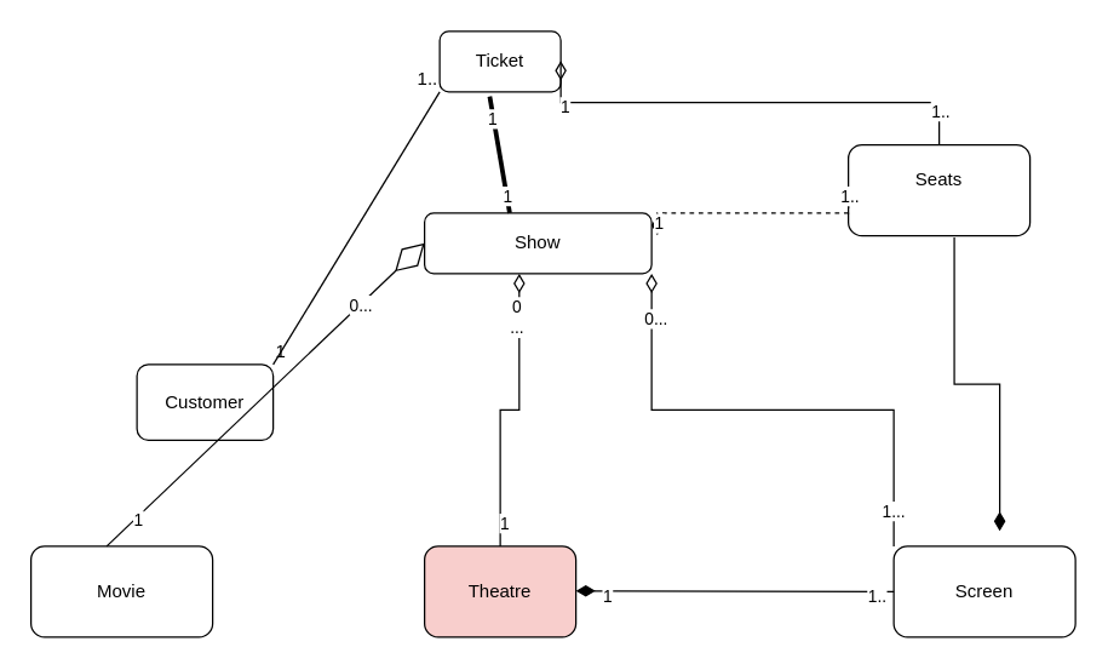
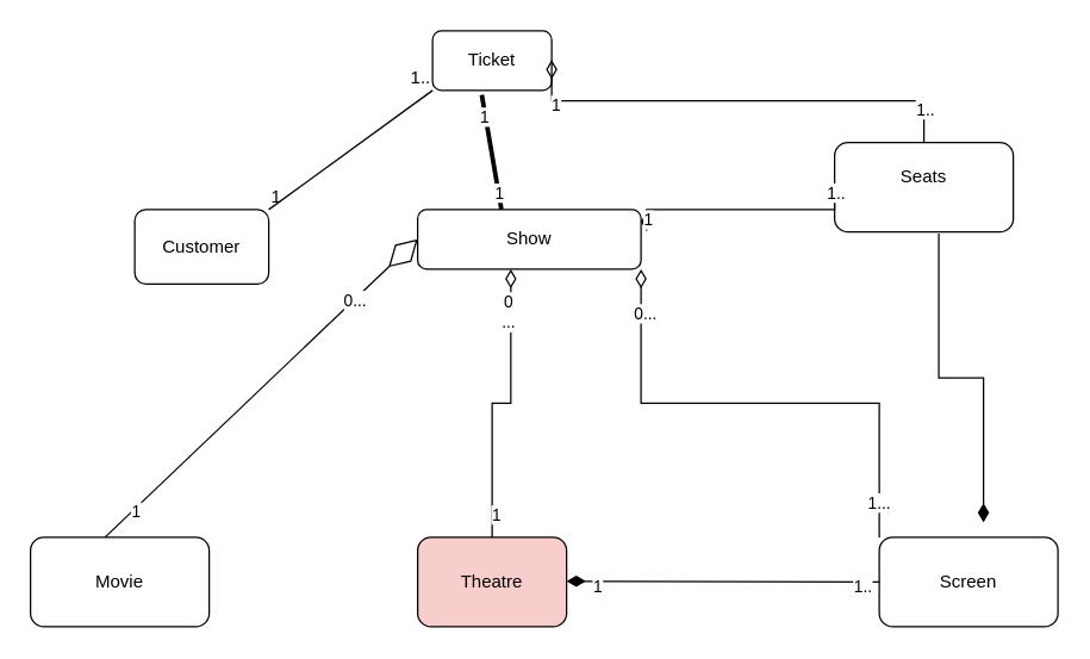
  <mxCell id="0" />
  <mxCell id="1" parent="0" />
- <mxCell id="2" value="Customer&lt;br&gt;" style="rounded=1;whiteSpace=wrap;html=1;" vertex="1" parent="1"><mxGeometry x="90" y="240" width="90" height="50" as="geometry" /></mxCell>
+ <mxCell id="2" value="Customer&lt;br&gt;" style="rounded=1;whiteSpace=wrap;html=1;" vertex="1" parent="1"><mxGeometry x="90" y="140" width="90" height="50" as="geometry" /></mxCell>
  <mxCell id="3" value="Ticket" style="rounded=1;whiteSpace=wrap;html=1;" vertex="1" parent="1"><mxGeometry x="290" y="20" width="80" height="40" as="geometry" /></mxCell>
  <mxCell id="4" value="" style="endArrow=none;html=1;rounded=0;exitX=1;exitY=0;exitDx=0;exitDy=0;entryX=0;entryY=1;entryDx=0;entryDy=0;" edge="1" parent="1" source="2" target="3"><mxGeometry relative="1" as="geometry"><mxPoint x="190" y="100" as="sourcePoint" /><mxPoint x="350" y="100" as="targetPoint" /></mxGeometry></mxCell>
  <mxCell id="5" value="1" style="resizable=0;html=1;whiteSpace=wrap;align=left;verticalAlign=bottom;" connectable="0" vertex="1" parent="4"><mxGeometry x="-1" relative="1" as="geometry" /></mxCell>
  <mxCell id="6" value="1.." style="resizable=0;html=1;whiteSpace=wrap;align=right;verticalAlign=bottom;" connectable="0" vertex="1" parent="4"><mxGeometry x="1" relative="1" as="geometry" /></mxCell>
  <mxCell id="7" value="Theatre" style="rounded=1;whiteSpace=wrap;html=1;fillColor=#f8cecc;" vertex="1" parent="1"><mxGeometry x="280" y="360" width="100" height="60" as="geometry" /></mxCell>
  <mxCell id="8" value="Screen&lt;br&gt;" style="rounded=1;whiteSpace=wrap;html=1;" vertex="1" parent="1"><mxGeometry x="590" y="360" width="120" height="60" as="geometry" /></mxCell>
  <mxCell id="9" value="" style="html=1;startArrow=diamondThin;startFill=1;edgeStyle=elbowEdgeStyle;elbow=vertical;startSize=10;endArrow=none;endFill=0;rounded=0;entryX=0;entryY=0.5;entryDx=0;entryDy=0;" edge="1" parent="1" target="8"><mxGeometry width="160" relative="1" as="geometry"><mxPoint x="380" y="389.5" as="sourcePoint" /><mxPoint x="540" y="389.5" as="targetPoint" /></mxGeometry></mxCell>
  <mxCell id="10" value="1" style="edgeLabel;html=1;align=center;verticalAlign=middle;resizable=0;points=[];" vertex="1" connectable="0" parent="9"><mxGeometry x="-0.805" y="-2" relative="1" as="geometry"><mxPoint as="offset" /></mxGeometry></mxCell>
  <mxCell id="11" value="1..&lt;br&gt;" style="edgeLabel;html=1;align=center;verticalAlign=middle;resizable=0;points=[];" vertex="1" connectable="0" parent="9"><mxGeometry x="0.895" y="-2" relative="1" as="geometry"><mxPoint as="offset" /></mxGeometry></mxCell>
  <mxCell id="12" value="Seats&lt;br&gt;&lt;br&gt;" style="rounded=1;whiteSpace=wrap;html=1;" vertex="1" parent="1"><mxGeometry x="560" y="95" width="120" height="60" as="geometry" /></mxCell>
  <mxCell id="13" value="" style="html=1;startArrow=diamondThin;startFill=1;edgeStyle=elbowEdgeStyle;elbow=vertical;startSize=10;endArrow=none;endFill=0;rounded=0;entryX=0.583;entryY=1.017;entryDx=0;entryDy=0;entryPerimeter=0;" edge="1" parent="1" target="12"><mxGeometry width="160" relative="1" as="geometry"><mxPoint x="660" y="350" as="sourcePoint" /><mxPoint x="760" y="280" as="targetPoint" /></mxGeometry></mxCell>
  <mxCell id="14" value="Show" style="rounded=1;whiteSpace=wrap;html=1;" vertex="1" parent="1"><mxGeometry x="280" y="140" width="150" height="40" as="geometry" /></mxCell>
- <mxCell id="15" value="" style="html=1;startArrow=diamondThin;startFill=1;edgeStyle=elbowEdgeStyle;elbow=vertical;startSize=10;endArrow=none;endFill=0;rounded=0;entryX=0;entryY=0.5;entryDx=0;entryDy=0;exitX=1.025;exitY=0.367;exitDx=0;exitDy=0;exitPerimeter=0;dashed=1;" edge="1" parent="1" source="14" target="12"><mxGeometry width="160" relative="1" as="geometry"><mxPoint x="410" y="160" as="sourcePoint" /><mxPoint x="570" y="160" as="targetPoint" /><Array as="points" /></mxGeometry></mxCell>
+ <mxCell id="15" value="" style="html=1;startArrow=diamondThin;startFill=1;edgeStyle=elbowEdgeStyle;elbow=vertical;startSize=10;endArrow=none;endFill=0;rounded=0;entryX=0;entryY=0.5;entryDx=0;entryDy=0;exitX=1.025;exitY=0.367;exitDx=0;exitDy=0;exitPerimeter=0;" edge="1" parent="1" source="14" target="12"><mxGeometry width="160" relative="1" as="geometry"><mxPoint x="410" y="160" as="sourcePoint" /><mxPoint x="570" y="160" as="targetPoint" /><Array as="points" /></mxGeometry></mxCell>
  <mxCell id="16" value="1" style="edgeLabel;html=1;align=center;verticalAlign=middle;resizable=0;points=[];" vertex="1" connectable="0" parent="15"><mxGeometry x="-0.9" y="-1" relative="1" as="geometry"><mxPoint as="offset" /></mxGeometry></mxCell>
  <mxCell id="17" value="1..&lt;br&gt;" style="edgeLabel;html=1;align=center;verticalAlign=middle;resizable=0;points=[];" vertex="1" connectable="0" parent="15"><mxGeometry x="0.95" relative="1" as="geometry"><mxPoint as="offset" /></mxGeometry></mxCell>
  <mxCell id="18" value="" style="html=1;startArrow=diamondThin;startFill=0;edgeStyle=elbowEdgeStyle;elbow=vertical;startSize=10;endArrow=none;endFill=0;rounded=0;entryX=0.5;entryY=0;entryDx=0;entryDy=0;exitX=0.417;exitY=1;exitDx=0;exitDy=0;exitPerimeter=0;" edge="1" parent="1" source="14" target="7"><mxGeometry width="160" relative="1" as="geometry"><mxPoint x="260" y="270" as="sourcePoint" /><mxPoint x="420" y="270" as="targetPoint" /></mxGeometry></mxCell>
  <mxCell id="19" value="1" style="edgeLabel;html=1;align=center;verticalAlign=middle;resizable=0;points=[];" vertex="1" connectable="0" parent="18"><mxGeometry x="0.838" y="2" relative="1" as="geometry"><mxPoint as="offset" /></mxGeometry></mxCell>
  <mxCell id="20" value="0&lt;br&gt;..." style="edgeLabel;html=1;align=center;verticalAlign=middle;resizable=0;points=[];" vertex="1" connectable="0" parent="18"><mxGeometry x="-0.713" y="-2" relative="1" as="geometry"><mxPoint as="offset" /></mxGeometry></mxCell>
  <mxCell id="21" value="" style="html=1;startArrow=diamondThin;startFill=0;edgeStyle=elbowEdgeStyle;elbow=vertical;startSize=10;endArrow=none;endFill=0;rounded=0;entryX=0;entryY=0;entryDx=0;entryDy=0;exitX=1;exitY=1;exitDx=0;exitDy=0;" edge="1" parent="1" source="14" target="8"><mxGeometry width="160" relative="1" as="geometry"><mxPoint x="450" y="280" as="sourcePoint" /><mxPoint x="610" y="280" as="targetPoint" /></mxGeometry></mxCell>
  <mxCell id="22" value="0..." style="edgeLabel;html=1;align=center;verticalAlign=middle;resizable=0;points=[];" vertex="1" connectable="0" parent="21"><mxGeometry x="-0.829" y="2" relative="1" as="geometry"><mxPoint as="offset" /></mxGeometry></mxCell>
  <mxCell id="23" value="1..." style="edgeLabel;html=1;align=center;verticalAlign=middle;resizable=0;points=[];" vertex="1" connectable="0" parent="21"><mxGeometry x="0.857" y="-1" relative="1" as="geometry"><mxPoint as="offset" /></mxGeometry></mxCell>
  <mxCell id="24" value="" style="endArrow=none;startArrow=none;endFill=0;startFill=0;endSize=8;html=1;verticalAlign=bottom;labelBackgroundColor=none;strokeWidth=3;rounded=0;exitX=0.413;exitY=1.075;exitDx=0;exitDy=0;exitPerimeter=0;entryX=0.375;entryY=0;entryDx=0;entryDy=0;entryPerimeter=0;" edge="1" parent="1" source="3" target="14"><mxGeometry width="160" relative="1" as="geometry"><mxPoint x="310" y="80" as="sourcePoint" /><mxPoint x="470" y="80" as="targetPoint" /></mxGeometry></mxCell>
  <mxCell id="25" value="1" style="edgeLabel;html=1;align=center;verticalAlign=middle;resizable=0;points=[];" vertex="1" connectable="0" parent="24"><mxGeometry x="-0.611" y="-1" relative="1" as="geometry"><mxPoint as="offset" /></mxGeometry></mxCell>
  <mxCell id="26" value="1" style="edgeLabel;html=1;align=center;verticalAlign=middle;resizable=0;points=[];" vertex="1" connectable="0" parent="24"><mxGeometry x="0.689" relative="1" as="geometry"><mxPoint as="offset" /></mxGeometry></mxCell>
  <mxCell id="27" value="" style="html=1;startArrow=diamondThin;startFill=0;edgeStyle=elbowEdgeStyle;elbow=vertical;startSize=10;endArrow=none;endFill=0;rounded=0;entryX=0.5;entryY=0;entryDx=0;entryDy=0;" edge="1" parent="1" target="12"><mxGeometry width="160" relative="1" as="geometry"><mxPoint x="370" y="39.5" as="sourcePoint" /><mxPoint x="530" y="39.5" as="targetPoint" /></mxGeometry></mxCell>
  <mxCell id="28" value="1" style="edgeLabel;html=1;align=center;verticalAlign=middle;resizable=0;points=[];" vertex="1" connectable="0" parent="27"><mxGeometry x="-0.806" y="-1" relative="1" as="geometry"><mxPoint y="1" as="offset" /></mxGeometry></mxCell>
  <mxCell id="29" value="1.." style="edgeLabel;html=1;align=center;verticalAlign=middle;resizable=0;points=[];" vertex="1" connectable="0" parent="27"><mxGeometry x="0.851" relative="1" as="geometry"><mxPoint as="offset" /></mxGeometry></mxCell>
  <mxCell id="30" value="Movie" style="rounded=1;whiteSpace=wrap;html=1;" vertex="1" parent="1"><mxGeometry x="20" y="360" width="120" height="60" as="geometry" /></mxCell>
  <mxCell id="31" value="" style="endArrow=diamondThin;endFill=0;endSize=24;html=1;rounded=0;entryX=0;entryY=0.5;entryDx=0;entryDy=0;" edge="1" parent="1" target="14"><mxGeometry width="160" relative="1" as="geometry"><mxPoint x="70" y="360" as="sourcePoint" /><mxPoint x="230" y="360" as="targetPoint" /></mxGeometry></mxCell>
  <mxCell id="32" value="0..." style="edgeLabel;html=1;align=center;verticalAlign=middle;resizable=0;points=[];" vertex="1" connectable="0" parent="31"><mxGeometry x="0.59" relative="1" as="geometry"><mxPoint as="offset" /></mxGeometry></mxCell>
  <mxCell id="33" value="1" style="edgeLabel;html=1;align=center;verticalAlign=middle;resizable=0;points=[];" vertex="1" connectable="0" parent="31"><mxGeometry x="-0.814" y="-2" relative="1" as="geometry"><mxPoint as="offset" /></mxGeometry></mxCell>
